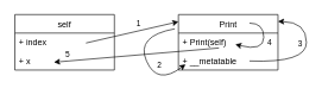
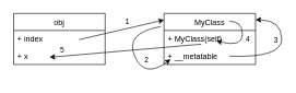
  <mxCell id="0" />
  <mxCell id="1" parent="0" />
- <mxCell id="2" value="self" style="swimlane;fontStyle=0;childLayout=stackLayout;horizontal=1;startSize=26;fillColor=none;horizontalStack=0;resizeParent=1;resizeParentMax=0;resizeLast=0;collapsible=1;marginBottom=0;" parent="1" vertex="1"><mxGeometry x="20" y="20" width="140" height="78" as="geometry" /></mxCell>
+ <mxCell id="2" value="obj" style="swimlane;fontStyle=0;childLayout=stackLayout;horizontal=1;startSize=26;fillColor=none;horizontalStack=0;resizeParent=1;resizeParentMax=0;resizeLast=0;collapsible=1;marginBottom=0;" parent="1" vertex="1"><mxGeometry x="20" y="20" width="140" height="78" as="geometry" /></mxCell>
  <mxCell id="3" value="+ index" style="text;strokeColor=none;fillColor=none;align=left;verticalAlign=top;spacingLeft=4;spacingRight=4;overflow=hidden;rotatable=0;points=[[0,0.5],[1,0.5]];portConstraint=eastwest;" parent="2" vertex="1"><mxGeometry y="26" width="140" height="26" as="geometry" /></mxCell>
  <mxCell id="4" value="+ x" style="text;strokeColor=none;fillColor=none;align=left;verticalAlign=top;spacingLeft=4;spacingRight=4;overflow=hidden;rotatable=0;points=[[0,0.5],[1,0.5]];portConstraint=eastwest;" parent="2" vertex="1"><mxGeometry y="52" width="140" height="26" as="geometry" /></mxCell>
- <mxCell id="5" value="Print" style="swimlane;fontStyle=0;childLayout=stackLayout;horizontal=1;startSize=26;fillColor=none;horizontalStack=0;resizeParent=1;resizeParentMax=0;resizeLast=0;collapsible=1;marginBottom=0;" parent="1" vertex="1"><mxGeometry x="250" y="20" width="140" height="78" as="geometry" /></mxCell>
- <mxCell id="6" value="+ Print(self)" style="text;strokeColor=none;fillColor=none;align=left;verticalAlign=top;spacingLeft=4;spacingRight=4;overflow=hidden;rotatable=0;points=[[0,0.5],[1,0.5]];portConstraint=eastwest;" parent="5" vertex="1"><mxGeometry y="26" width="140" height="26" as="geometry" /></mxCell>
+ <mxCell id="5" value="MyClass" style="swimlane;fontStyle=0;childLayout=stackLayout;horizontal=1;startSize=26;fillColor=none;horizontalStack=0;resizeParent=1;resizeParentMax=0;resizeLast=0;collapsible=1;marginBottom=0;" parent="1" vertex="1"><mxGeometry x="250" y="20" width="140" height="78" as="geometry" /></mxCell>
+ <mxCell id="6" value="+ MyClass(self)" style="text;strokeColor=none;fillColor=none;align=left;verticalAlign=top;spacingLeft=4;spacingRight=4;overflow=hidden;rotatable=0;points=[[0,0.5],[1,0.5]];portConstraint=eastwest;" parent="5" vertex="1"><mxGeometry y="26" width="140" height="26" as="geometry" /></mxCell>
  <mxCell id="7" value="" style="curved=1;endArrow=classic;html=1;rounded=0;" parent="5" edge="1"><mxGeometry width="50" height="50" relative="1" as="geometry"><mxPoint x="100" y="12" as="sourcePoint" /><mxPoint x="80" y="42" as="targetPoint" /><Array as="points"><mxPoint x="120" y="12" /><mxPoint x="120" y="52" /></Array></mxGeometry></mxCell>
  <mxCell id="8" value="4" style="edgeLabel;html=1;align=center;verticalAlign=middle;resizable=0;points=[];" parent="7" vertex="1" connectable="0"><mxGeometry x="0.314" y="-4" relative="1" as="geometry"><mxPoint x="13" y="-7" as="offset" /></mxGeometry></mxCell>
  <mxCell id="9" value="" style="endArrow=classic;html=1;rounded=0;" parent="5" edge="1"><mxGeometry width="50" height="50" relative="1" as="geometry"><mxPoint x="57" y="47" as="sourcePoint" /><mxPoint x="-175" y="67" as="targetPoint" /></mxGeometry></mxCell>
  <mxCell id="10" value="5" style="edgeLabel;html=1;align=center;verticalAlign=middle;resizable=0;points=[];" parent="9" vertex="1" connectable="0"><mxGeometry x="0.13" relative="1" as="geometry"><mxPoint x="-82" y="-2" as="offset" /></mxGeometry></mxCell>
  <mxCell id="11" value="+ __metatable" style="text;strokeColor=none;fillColor=none;align=left;verticalAlign=top;spacingLeft=4;spacingRight=4;overflow=hidden;rotatable=0;points=[[0,0.5],[1,0.5]];portConstraint=eastwest;" parent="5" vertex="1"><mxGeometry y="52" width="140" height="26" as="geometry" /></mxCell>
  <mxCell id="12" value="" style="endArrow=classic;html=1;rounded=0;" parent="1" edge="1"><mxGeometry width="50" height="50" relative="1" as="geometry"><mxPoint x="120" y="60" as="sourcePoint" /><mxPoint x="250" y="30" as="targetPoint" /></mxGeometry></mxCell>
  <mxCell id="13" value="1" style="edgeLabel;html=1;align=center;verticalAlign=middle;resizable=0;points=[];" parent="12" vertex="1" connectable="0"><mxGeometry x="0.455" y="-2" relative="1" as="geometry"><mxPoint x="-21" y="-8" as="offset" /></mxGeometry></mxCell>
  <mxCell id="14" value="" style="curved=1;endArrow=classic;html=1;rounded=0;" parent="1" edge="1"><mxGeometry width="50" height="50" relative="1" as="geometry"><mxPoint x="350" y="85.25" as="sourcePoint" /><mxPoint x="390" y="29.75" as="targetPoint" /><Array as="points"><mxPoint x="430" y="88.25" /><mxPoint x="430" y="30.25" /></Array></mxGeometry></mxCell>
  <mxCell id="15" value="3" style="edgeLabel;html=1;align=center;verticalAlign=middle;resizable=0;points=[];" parent="14" vertex="1" connectable="0"><mxGeometry x="0.037" y="4" relative="1" as="geometry"><mxPoint x="-6" y="-16" as="offset" /></mxGeometry></mxCell>
  <mxCell id="16" value="" style="curved=1;endArrow=classic;html=1;rounded=0;" parent="1" edge="1"><mxGeometry width="50" height="50" relative="1" as="geometry"><mxPoint x="245" y="40" as="sourcePoint" /><mxPoint x="260" y="90" as="targetPoint" /><Array as="points"><mxPoint x="190" y="50" /><mxPoint x="220" y="120" /></Array></mxGeometry></mxCell>
  <mxCell id="17" value="2" style="edgeLabel;html=1;align=center;verticalAlign=middle;resizable=0;points=[];" parent="16" vertex="1" connectable="0"><mxGeometry x="0.611" y="8" relative="1" as="geometry"><mxPoint x="-5" y="-14" as="offset" /></mxGeometry></mxCell>
